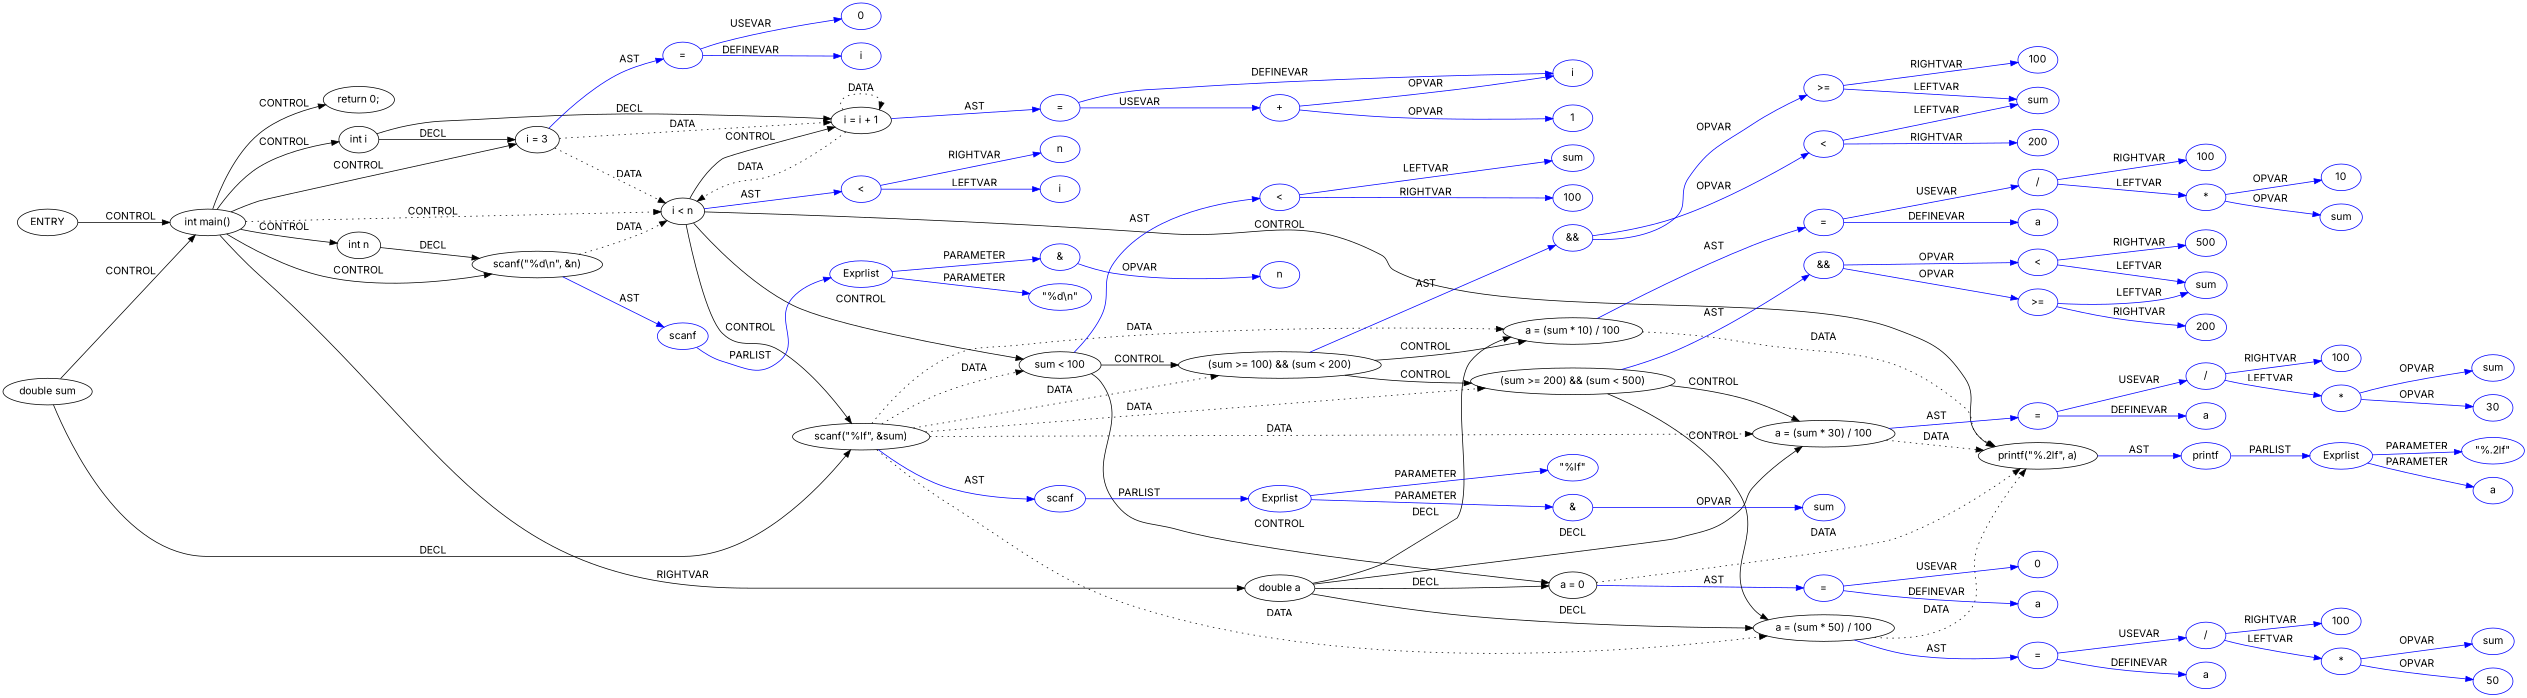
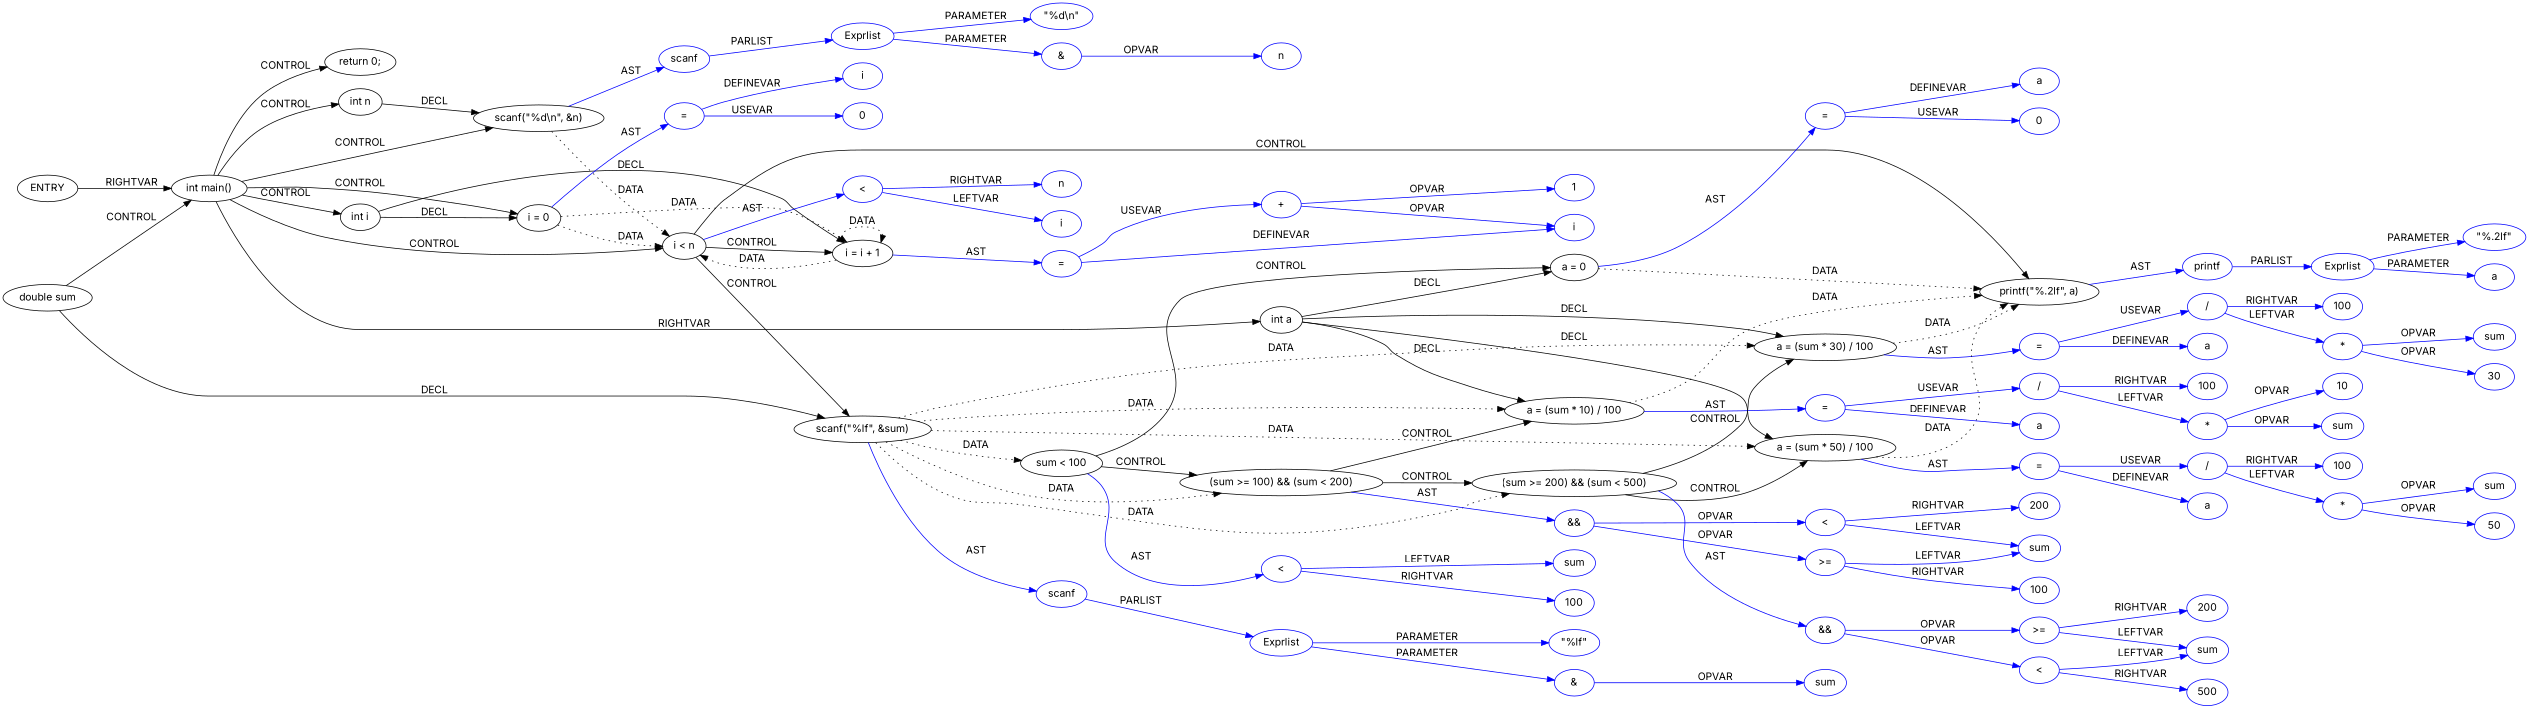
  digraph {
    fontname=Inter
    rankdir=LR
    node [coord=7 fontname=Inter type=OP color=blue]
    edge [fontname=Inter color=blue]
    n1 [coord=-1 label=ENTRY type=ENTRY color=""]
    n2 [coord=3 label="int main()" type=CONTROL color=""]
    n3 [coord=4 label="int n" type=DECL varname=n vartype=int color=""]
    n4 [coord=4 label="int i" type=DECL varname=i vartype=int color=""]
-   n5 [coord=5 label="double a" type=DECL varname=a vartype=double color=""]
+   n5 [coord=5 label="int a" type=DECL varname=a vartype=double color=""]
    n6 [coord=6 label="scanf(\"%d\\n\", &n)" type=CALL color=""]
-   n7 [label="i = 3" type=ASSIGN color=""]
+   n7 [label="i = 0" type=ASSIGN color=""]
    n8 [label="i < n" type=CONTROL color=""]
    n9 [coord=21 label="return 0;" type=RETURN color=""]
    n10 [label="i = i + 1" type=ASSIGN color=""]
    n11 [coord=5 label="double sum" type=DECL varname=sum vartype=double color=""]
    n12 [coord=8 label="scanf(\"%lf\", &sum)" type=CALL color=""]
    n13 [coord=10 label="a = 0" type=ASSIGN color=""]
    n14 [coord=13 label="a = (sum * 10) / 100" type=ASSIGN color=""]
    n15 [coord=15 label="a = (sum * 30) / 100" type=ASSIGN color=""]
    n16 [coord=17 label="a = (sum * 50) / 100" type=ASSIGN color=""]
    n17 [coord=6 label=scanf type=FUNCNAME]
    n18 [label="=" type=ASSIGNOP]
    n19 [coord=9 label="sum < 100" type=CONTROL color=""]
    n20 [coord=19 label="printf(\"%.2lf\", a)" type=CALL color=""]
    n21 [label="<"]
    n22 [label="=" type=ASSIGNOP]
    n23 [coord=8 label=scanf type=FUNCNAME]
    n24 [coord=12 label="(sum >= 100) && (sum < 200)" type=CONTROL color=""]
    n25 [coord=14 label="(sum >= 200) && (sum < 500)" type=CONTROL color=""]
    n26 [coord=10 label="=" type=ASSIGNOP]
    n27 [coord=13 label="=" type=ASSIGNOP]
    n28 [coord=15 label="=" type=ASSIGNOP]
    n29 [coord=17 label="=" type=ASSIGNOP]
    n30 [coord=6 label=Exprlist type=EXPRS]
    n31 [coord=6 label="\"%d\\n\"" type=CONST]
    n32 [coord=6 label="&"]
    n33 [coord=6 label=n type=VAR]
    n34 [label=i type=VAR]
    n35 [label=0 type=CONST]
    n36 [coord=9 label="<"]
    n37 [coord=19 label=printf type=FUNCNAME]
    n38 [label=i type=VAR]
    n39 [label=n type=VAR]
    n40 [coord=8 label=Exprlist type=EXPRS]
    n41 [coord=12 label="&&"]
    n42 [coord=14 label="&&"]
    n43 [coord=8 label="\"%lf\"" type=CONST]
    n44 [coord=8 label="&"]
    n45 [coord=8 label=sum type=VAR]
    n46 [coord=9 label=sum type=VAR]
    n47 [coord=9 label=100 type=CONST]
    n48 [coord=10 label=a type=VAR]
    n49 [coord=10 label=0 type=CONST]
    n50 [coord=12 label=">="]
    n51 [coord=12 label="<"]
    n52 [coord=13 label=a type=VAR]
    n53 [coord=13 label="/"]
    n54 [coord=13 label="*"]
    n55 [coord=13 label=100 type=CONST]
    n56 [coord=13 label=sum type=VAR]
    n57 [coord=13 label=10 type=CONST]
    n58 [coord=14 label=">="]
    n59 [coord=14 label="<"]
    n60 [coord=15 label=a type=VAR]
    n61 [coord=15 label="/"]
    n62 [coord=15 label="*"]
    n63 [coord=15 label=100 type=CONST]
    n64 [coord=15 label=sum type=VAR]
    n65 [coord=15 label=30 type=CONST]
    n66 [coord=17 label=a type=VAR]
    n67 [coord=17 label="/"]
    n68 [coord=17 label="*"]
    n69 [coord=17 label=100 type=CONST]
    n70 [coord=17 label=sum type=VAR]
    n71 [coord=17 label=50 type=CONST]
    n72 [coord=14 label=sum type=VAR]
    n73 [coord=14 label=200 type=CONST]
    n74 [coord=14 label=500 type=CONST]
    n75 [coord=12 label=sum type=VAR]
    n76 [coord=12 label=100 type=CONST]
    n77 [coord=12 label=200 type=CONST]
    n78 [coord=19 label=Exprlist type=EXPRS]
    n79 [coord=19 label="\"%.2lf\"" type=CONST]
    n80 [coord=19 label=a type=VAR]
    n81 [label=i type=VAR]
    n82 [label="+"]
    n83 [label=1 type=CONST]
-   n1 -> n2 [label=CONTROL color=""]
+   n1 -> n2 [label=RIGHTVAR color=""]
    n2 -> n3 [label=CONTROL color=""]
    n2 -> n4 [label=CONTROL color=""]
    n2 -> n5 [label=RIGHTVAR color=""]
    n2 -> n6 [label=CONTROL color=""]
    n2 -> n7 [label=CONTROL color=""]
-   n2 -> n8 [label=CONTROL style=dotted color=""]
+   n2 -> n8 [label=CONTROL color=""]
    n2 -> n9 [label=CONTROL color=""]
    n3 -> n6 [label=DECL color=""]
    n4 -> n7 [label=DECL color=""]
    n4 -> n10 [label=DECL color=""]
    n5 -> n13 [label=DECL color=""]
    n5 -> n14 [label=DECL color=""]
    n5 -> n15 [label=DECL color=""]
    n5 -> n16 [label=DECL color=""]
    n6 -> n8 [label=DATA style=dotted color=""]
    n6 -> n17 [label=AST]
    n7 -> n8 [label=DATA style=dotted color=""]
    n7 -> n10 [label=DATA style=dotted color=""]
    n7 -> n18 [label=AST]
    n8 -> n10 [label=CONTROL color=""]
    n8 -> n12 [label=CONTROL color=""]
-   n8 -> n19 [label=CONTROL color=""]
    n8 -> n20 [label=CONTROL color=""]
    n8 -> n21 [label=AST]
    n10 -> n8 [label=DATA style=dotted color=""]
    n10 -> n10 [label=DATA style=dotted color=""]
    n10 -> n22 [label=AST]
    n11 -> n2 [label=CONTROL color=""]
    n11 -> n12 [label=DECL color=""]
    n12 -> n14 [label=DATA style=dotted color=""]
    n12 -> n15 [label=DATA style=dotted color=""]
    n12 -> n16 [label=DATA style=dotted color=""]
    n12 -> n19 [label=DATA style=dotted color=""]
    n12 -> n23 [label=AST]
    n12 -> n24 [label=DATA style=dotted color=""]
    n12 -> n25 [label=DATA style=dotted color=""]
    n13 -> n20 [label=DATA style=dotted color=""]
    n13 -> n26 [label=AST]
    n14 -> n20 [label=DATA style=dotted color=""]
    n14 -> n27 [label=AST]
    n15 -> n20 [label=DATA style=dotted color=""]
    n15 -> n28 [label=AST]
    n16 -> n20 [label=DATA style=dotted color=""]
    n16 -> n29 [label=AST]
    n17 -> n30 [label=PARLIST]
    n18 -> n34 [label=DEFINEVAR]
    n18 -> n35 [label=USEVAR]
    n19 -> n13 [label=CONTROL color=""]
    n19 -> n24 [label=CONTROL color=""]
    n19 -> n36 [label=AST]
    n20 -> n37 [label=AST]
    n21 -> n38 [label=LEFTVAR]
    n21 -> n39 [label=RIGHTVAR]
    n22 -> n81 [label=DEFINEVAR]
    n22 -> n82 [label=USEVAR]
    n23 -> n40 [label=PARLIST]
    n24 -> n14 [label=CONTROL color=""]
    n24 -> n25 [label=CONTROL color=""]
    n24 -> n41 [label=AST]
    n25 -> n15 [label=CONTROL color=""]
    n25 -> n16 [label=CONTROL color=""]
    n25 -> n42 [label=AST]
    n26 -> n48 [label=DEFINEVAR]
    n26 -> n49 [label=USEVAR]
    n27 -> n52 [label=DEFINEVAR]
    n27 -> n53 [label=USEVAR]
    n28 -> n60 [label=DEFINEVAR]
    n28 -> n61 [label=USEVAR]
    n29 -> n66 [label=DEFINEVAR]
    n29 -> n67 [label=USEVAR]
    n30 -> n31 [label=PARAMETER]
    n30 -> n32 [label=PARAMETER]
    n32 -> n33 [label=OPVAR]
    n36 -> n46 [label=LEFTVAR]
    n36 -> n47 [label=RIGHTVAR]
    n37 -> n78 [label=PARLIST]
    n40 -> n43 [label=PARAMETER]
    n40 -> n44 [label=PARAMETER]
    n41 -> n50 [label=OPVAR]
    n41 -> n51 [label=OPVAR]
    n42 -> n58 [label=OPVAR]
    n42 -> n59 [label=OPVAR]
    n44 -> n45 [label=OPVAR]
    n50 -> n75 [label=LEFTVAR]
    n50 -> n76 [label=RIGHTVAR]
    n51 -> n75 [label=LEFTVAR]
    n51 -> n77 [label=RIGHTVAR]
    n53 -> n54 [label=LEFTVAR]
    n53 -> n55 [label=RIGHTVAR]
    n54 -> n56 [label=OPVAR]
    n54 -> n57 [label=OPVAR]
    n58 -> n72 [label=LEFTVAR]
    n58 -> n73 [label=RIGHTVAR]
    n59 -> n72 [label=LEFTVAR]
    n59 -> n74 [label=RIGHTVAR]
    n61 -> n62 [label=LEFTVAR]
    n61 -> n63 [label=RIGHTVAR]
    n62 -> n64 [label=OPVAR]
    n62 -> n65 [label=OPVAR]
    n67 -> n68 [label=LEFTVAR]
    n67 -> n69 [label=RIGHTVAR]
    n68 -> n70 [label=OPVAR]
    n68 -> n71 [label=OPVAR]
    n78 -> n79 [label=PARAMETER]
    n78 -> n80 [label=PARAMETER]
    n82 -> n81 [label=OPVAR]
    n82 -> n83 [label=OPVAR]
  }
